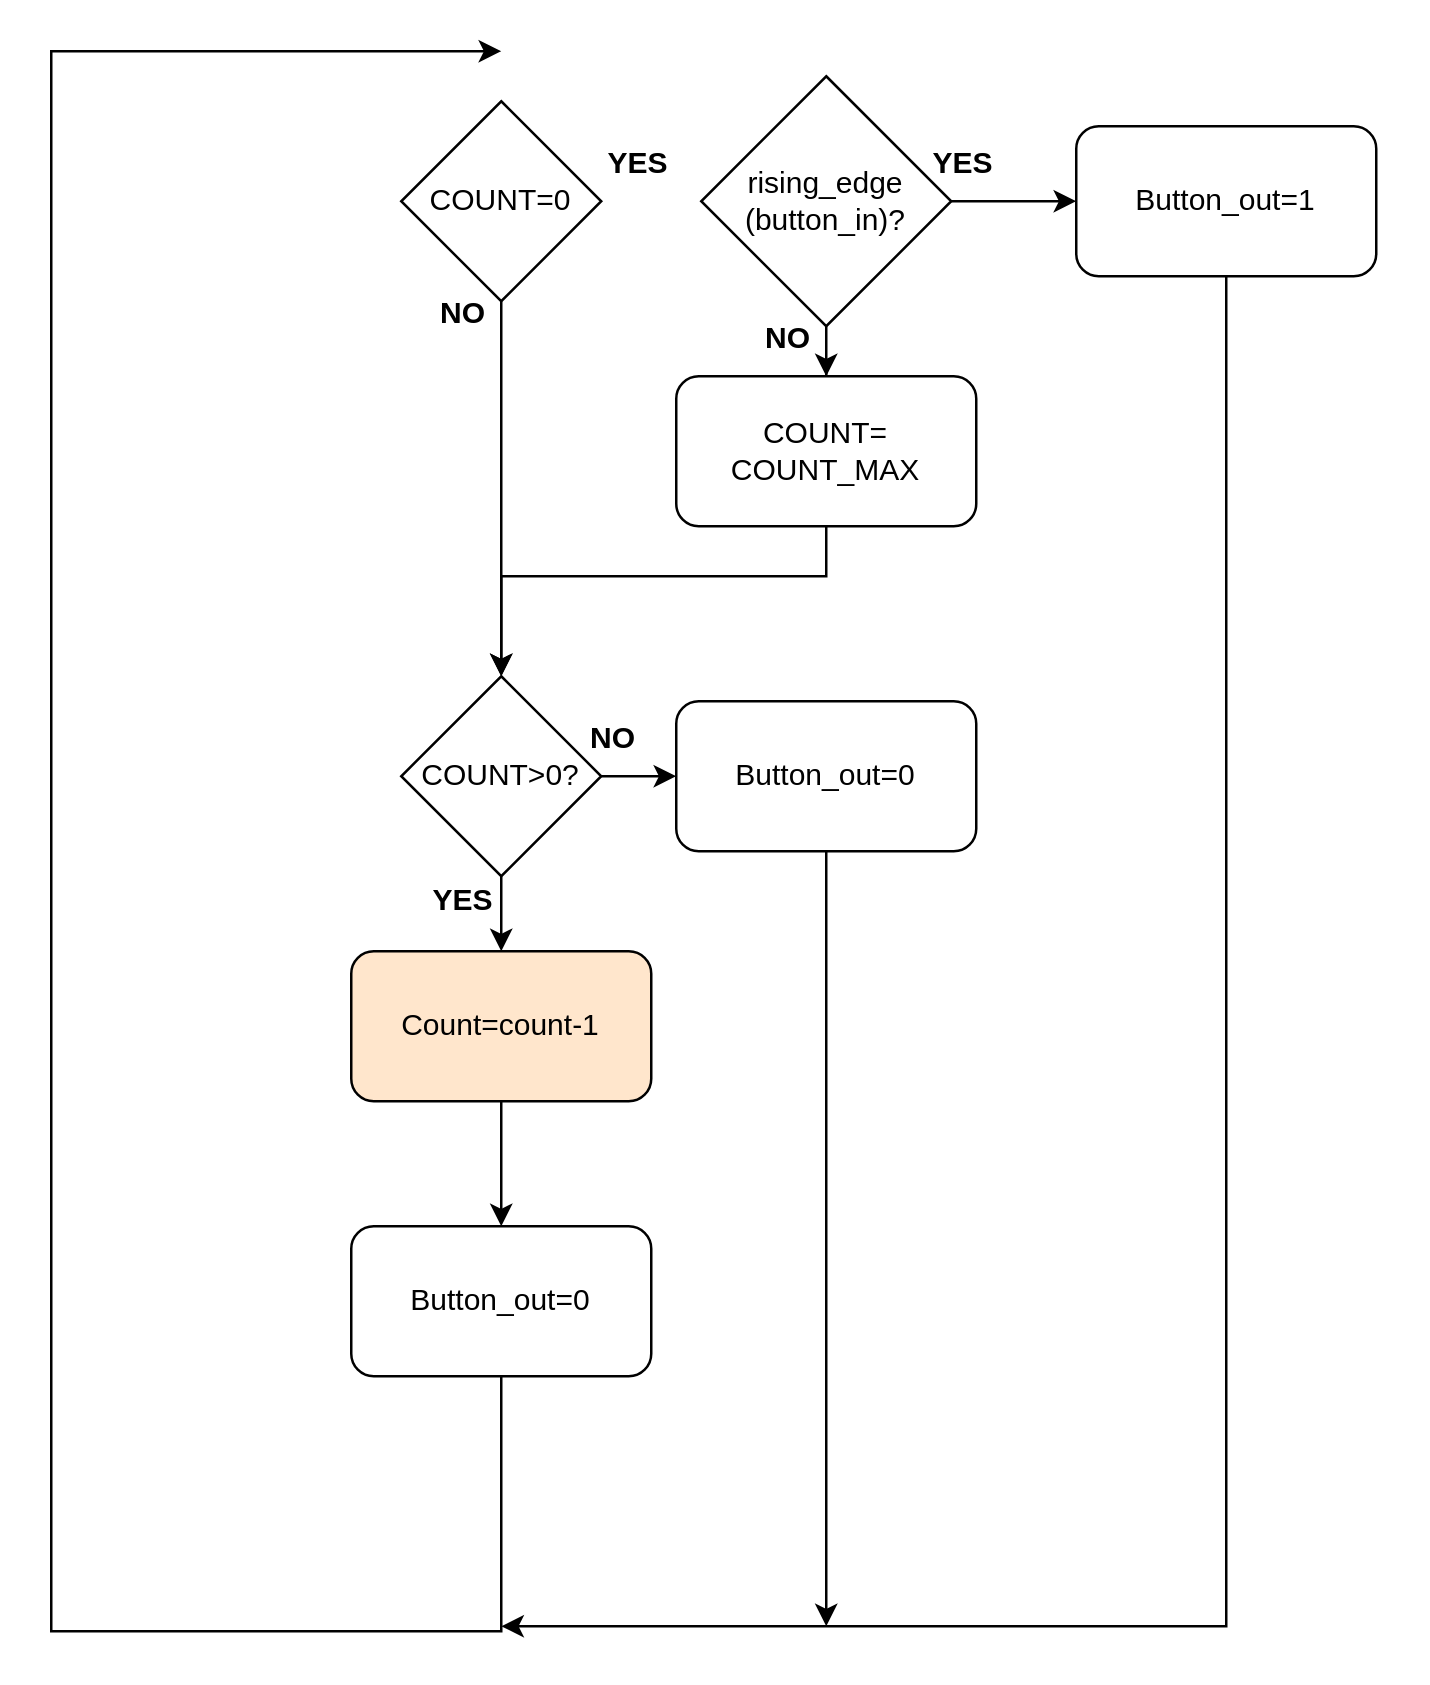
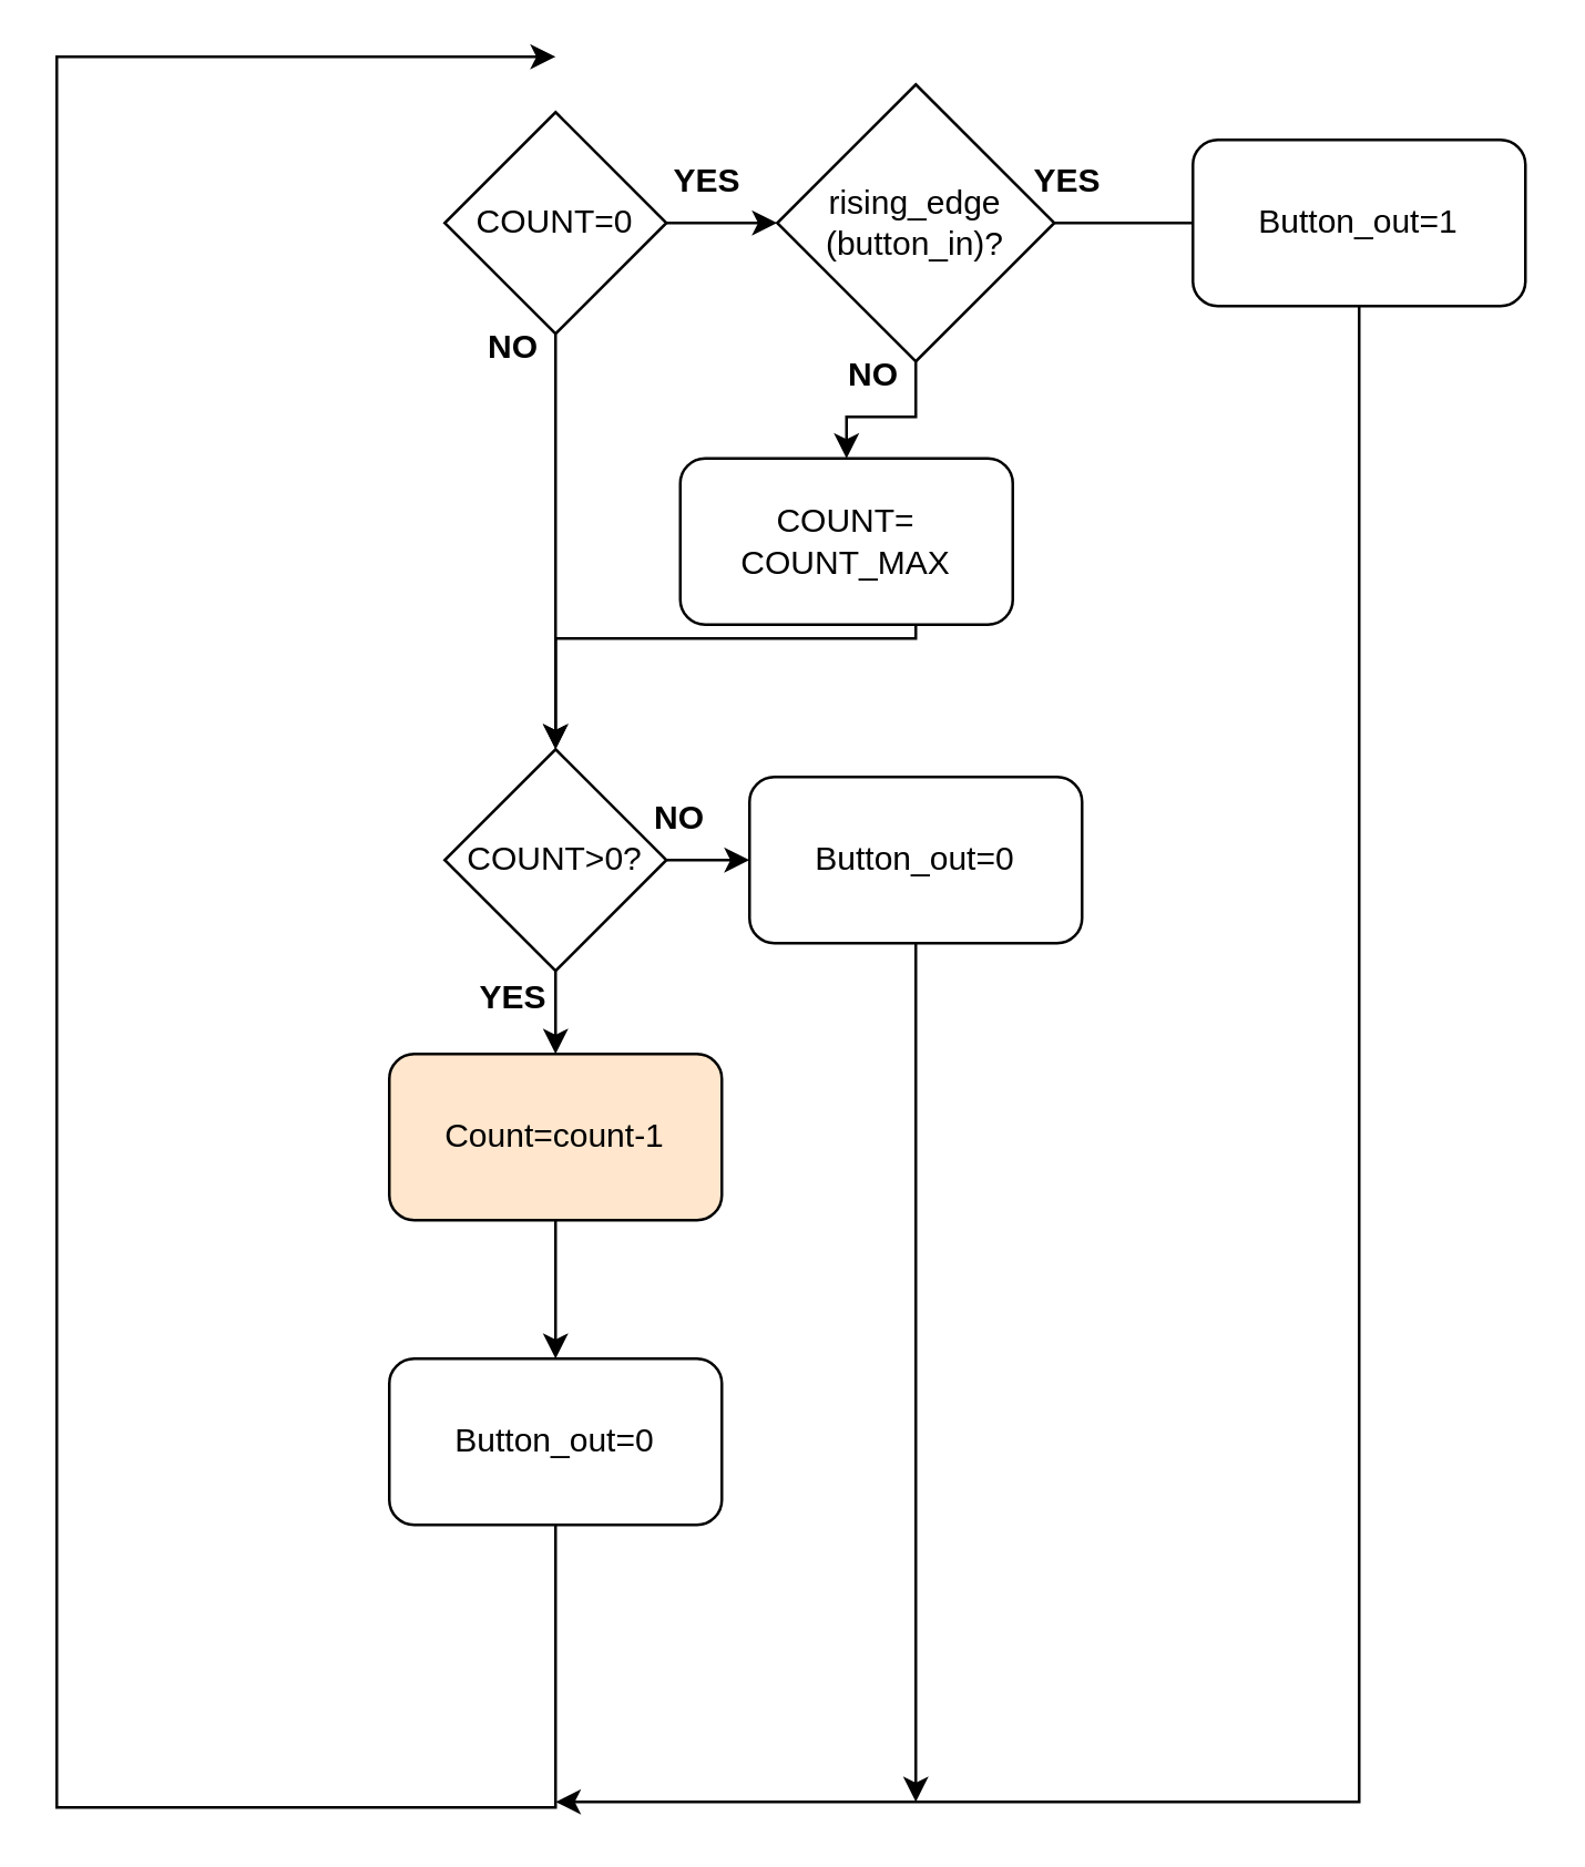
  <mxCell id="0" />
  <mxCell id="1" parent="0" />
+ <mxCell id="2" style="edgeStyle=orthogonalEdgeStyle;rounded=0;orthogonalLoop=1;jettySize=auto;html=1;entryX=0;entryY=0.5;entryDx=0;entryDy=0;" edge="1" parent="1" source="4" target="7"><mxGeometry relative="1" as="geometry" /></mxCell>
  <mxCell id="3" style="edgeStyle=orthogonalEdgeStyle;rounded=0;orthogonalLoop=1;jettySize=auto;html=1;entryX=0.5;entryY=0;entryDx=0;entryDy=0;" edge="1" parent="1" source="4" target="12"><mxGeometry relative="1" as="geometry" /></mxCell>
  <mxCell id="4" value="COUNT=0" style="rhombus;whiteSpace=wrap;html=1;" vertex="1" parent="1"><mxGeometry x="160" y="40" width="80" height="80" as="geometry" /></mxCell>
  <mxCell id="5" style="edgeStyle=orthogonalEdgeStyle;rounded=0;orthogonalLoop=1;jettySize=auto;html=1;entryX=0.5;entryY=0;entryDx=0;entryDy=0;" edge="1" parent="1" source="7" target="9"><mxGeometry relative="1" as="geometry" /></mxCell>
- <mxCell id="6" style="edgeStyle=orthogonalEdgeStyle;rounded=0;orthogonalLoop=1;jettySize=auto;html=1;entryX=0;entryY=0.5;entryDx=0;entryDy=0;" edge="1" parent="1" source="7" target="14"><mxGeometry relative="1" as="geometry" /></mxCell>
+ <mxCell id="6" style="edgeStyle=orthogonalEdgeStyle;rounded=0;orthogonalLoop=1;jettySize=auto;html=1;entryX=0;entryY=0.5;entryDx=0;entryDy=0;endArrow=none;" edge="1" parent="1" source="7" target="14"><mxGeometry relative="1" as="geometry" /></mxCell>
  <mxCell id="7" value="rising_edge&lt;br&gt;(button_in)?" style="rhombus;whiteSpace=wrap;html=1;" vertex="1" parent="1"><mxGeometry x="280" y="30" width="100" height="100" as="geometry" /></mxCell>
  <mxCell id="8" style="edgeStyle=orthogonalEdgeStyle;rounded=0;orthogonalLoop=1;jettySize=auto;html=1;" edge="1" parent="1" source="9" target="12"><mxGeometry relative="1" as="geometry"><Array as="points"><mxPoint x="330" y="230" /><mxPoint x="200" y="230" /></Array></mxGeometry></mxCell>
- <mxCell id="9" value="&lt;span&gt;COUNT=&lt;br&gt;COUNT_MAX&lt;/span&gt;" style="rounded=1;whiteSpace=wrap;html=1;" vertex="1" parent="1"><mxGeometry x="270" y="150" width="120" height="60" as="geometry" /></mxCell>
+ <mxCell id="9" value="&lt;span&gt;COUNT=&lt;br&gt;COUNT_MAX&lt;/span&gt;" style="rounded=1;whiteSpace=wrap;html=1;" vertex="1" parent="1"><mxGeometry x="245" y="165" width="120" height="60" as="geometry" /></mxCell>
  <mxCell id="10" style="edgeStyle=orthogonalEdgeStyle;rounded=0;orthogonalLoop=1;jettySize=auto;html=1;" edge="1" parent="1" source="12" target="18"><mxGeometry relative="1" as="geometry" /></mxCell>
  <mxCell id="11" style="edgeStyle=orthogonalEdgeStyle;rounded=0;orthogonalLoop=1;jettySize=auto;html=1;entryX=0;entryY=0.5;entryDx=0;entryDy=0;" edge="1" parent="1" source="12" target="20"><mxGeometry relative="1" as="geometry" /></mxCell>
  <mxCell id="12" value="COUNT&amp;gt;0?" style="rhombus;whiteSpace=wrap;html=1;" vertex="1" parent="1"><mxGeometry x="160" y="270" width="80" height="80" as="geometry" /></mxCell>
  <mxCell id="13" style="edgeStyle=orthogonalEdgeStyle;rounded=0;orthogonalLoop=1;jettySize=auto;html=1;" edge="1" parent="1" source="14"><mxGeometry relative="1" as="geometry"><mxPoint x="200" y="650" as="targetPoint" /><Array as="points"><mxPoint x="490" y="650" /></Array></mxGeometry></mxCell>
  <mxCell id="14" value="Button_out=1" style="rounded=1;whiteSpace=wrap;html=1;" vertex="1" parent="1"><mxGeometry x="430" y="50" width="120" height="60" as="geometry" /></mxCell>
  <mxCell id="15" style="edgeStyle=orthogonalEdgeStyle;rounded=0;orthogonalLoop=1;jettySize=auto;html=1;" edge="1" parent="1" source="16"><mxGeometry relative="1" as="geometry"><mxPoint x="200" y="20" as="targetPoint" /><Array as="points"><mxPoint x="200" y="652" /><mxPoint x="20" y="652" /><mxPoint x="20" y="20" /></Array></mxGeometry></mxCell>
  <mxCell id="16" value="Button_out=0" style="rounded=1;whiteSpace=wrap;html=1;" vertex="1" parent="1"><mxGeometry x="140" y="490" width="120" height="60" as="geometry" /></mxCell>
  <mxCell id="17" style="edgeStyle=orthogonalEdgeStyle;rounded=0;orthogonalLoop=1;jettySize=auto;html=1;" edge="1" parent="1" source="18" target="16"><mxGeometry relative="1" as="geometry" /></mxCell>
  <mxCell id="18" value="Count=count-1" style="rounded=1;whiteSpace=wrap;html=1;fillColor=#ffe6cc;" vertex="1" parent="1"><mxGeometry x="140" y="380" width="120" height="60" as="geometry" /></mxCell>
  <mxCell id="19" style="edgeStyle=orthogonalEdgeStyle;rounded=0;orthogonalLoop=1;jettySize=auto;html=1;" edge="1" parent="1" source="20"><mxGeometry relative="1" as="geometry"><mxPoint x="330" y="650" as="targetPoint" /></mxGeometry></mxCell>
  <mxCell id="20" value="Button_out=0" style="rounded=1;whiteSpace=wrap;html=1;" vertex="1" parent="1"><mxGeometry x="270" y="280" width="120" height="60" as="geometry" /></mxCell>
  <mxCell id="21" value="&lt;b&gt;YES&lt;/b&gt;" style="text;html=1;strokeColor=none;fillColor=none;align=center;verticalAlign=middle;whiteSpace=wrap;rounded=0;" vertex="1" parent="1"><mxGeometry x="240" y="50" width="30" height="30" as="geometry" /></mxCell>
  <mxCell id="22" value="&lt;b&gt;NO&lt;/b&gt;" style="text;html=1;strokeColor=none;fillColor=none;align=center;verticalAlign=middle;whiteSpace=wrap;rounded=0;" vertex="1" parent="1"><mxGeometry x="230" y="280" width="30" height="30" as="geometry" /></mxCell>
  <mxCell id="23" value="&lt;b&gt;YES&lt;/b&gt;" style="text;html=1;strokeColor=none;fillColor=none;align=center;verticalAlign=middle;whiteSpace=wrap;rounded=0;" vertex="1" parent="1"><mxGeometry x="170" y="345" width="30" height="30" as="geometry" /></mxCell>
  <mxCell id="24" value="&lt;b&gt;NO&lt;/b&gt;" style="text;html=1;strokeColor=none;fillColor=none;align=center;verticalAlign=middle;whiteSpace=wrap;rounded=0;" vertex="1" parent="1"><mxGeometry x="170" y="110" width="30" height="30" as="geometry" /></mxCell>
  <mxCell id="25" value="&lt;b&gt;NO&lt;/b&gt;" style="text;html=1;strokeColor=none;fillColor=none;align=center;verticalAlign=middle;whiteSpace=wrap;rounded=0;" vertex="1" parent="1"><mxGeometry x="300" y="120" width="30" height="30" as="geometry" /></mxCell>
  <mxCell id="26" value="&lt;b&gt;YES&lt;/b&gt;" style="text;html=1;strokeColor=none;fillColor=none;align=center;verticalAlign=middle;whiteSpace=wrap;rounded=0;" vertex="1" parent="1"><mxGeometry x="370" y="50" width="30" height="30" as="geometry" /></mxCell>
